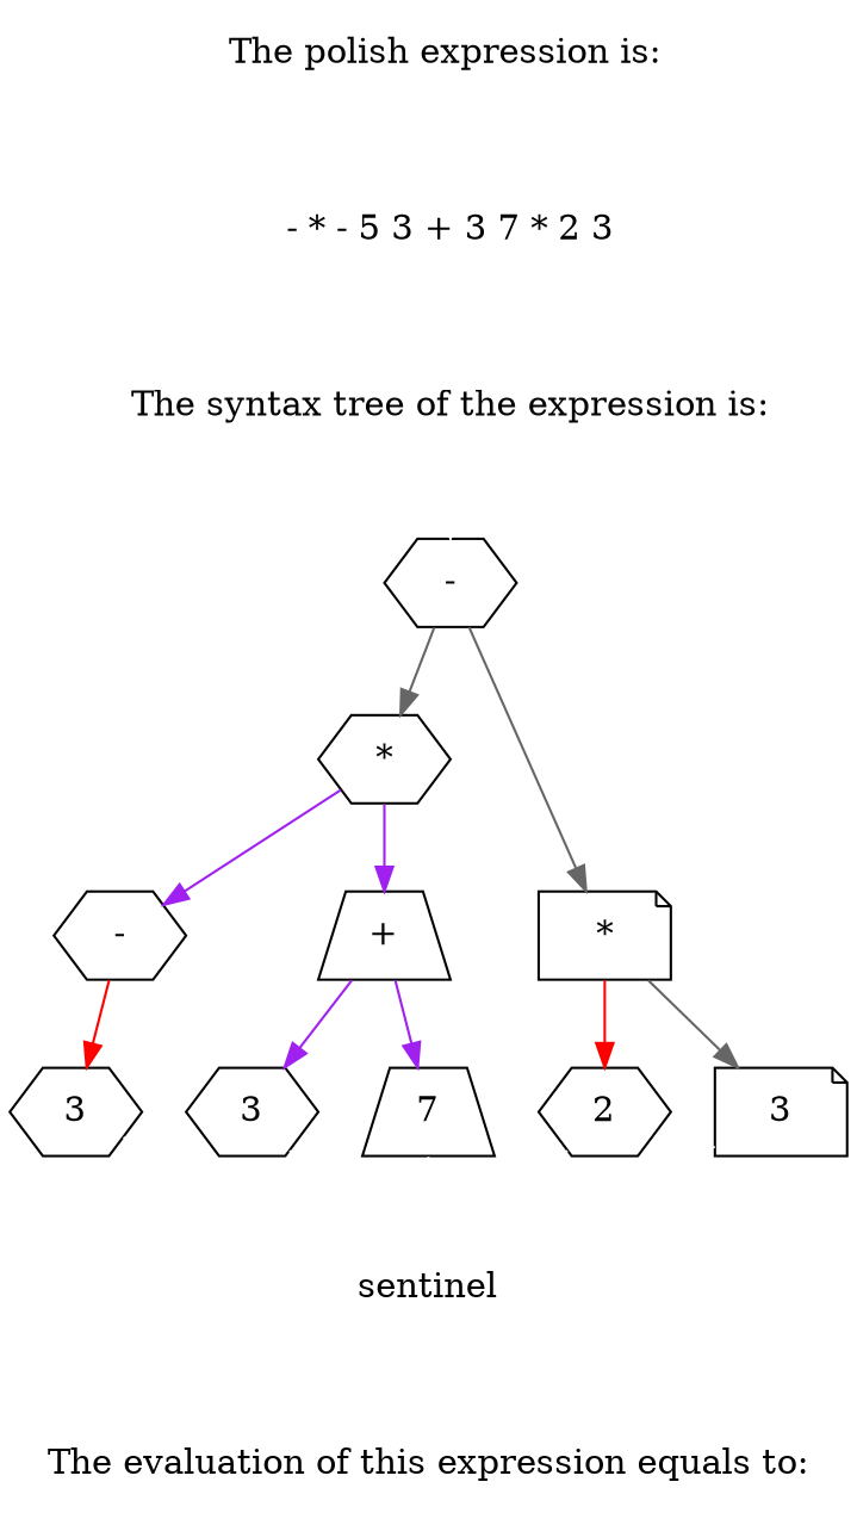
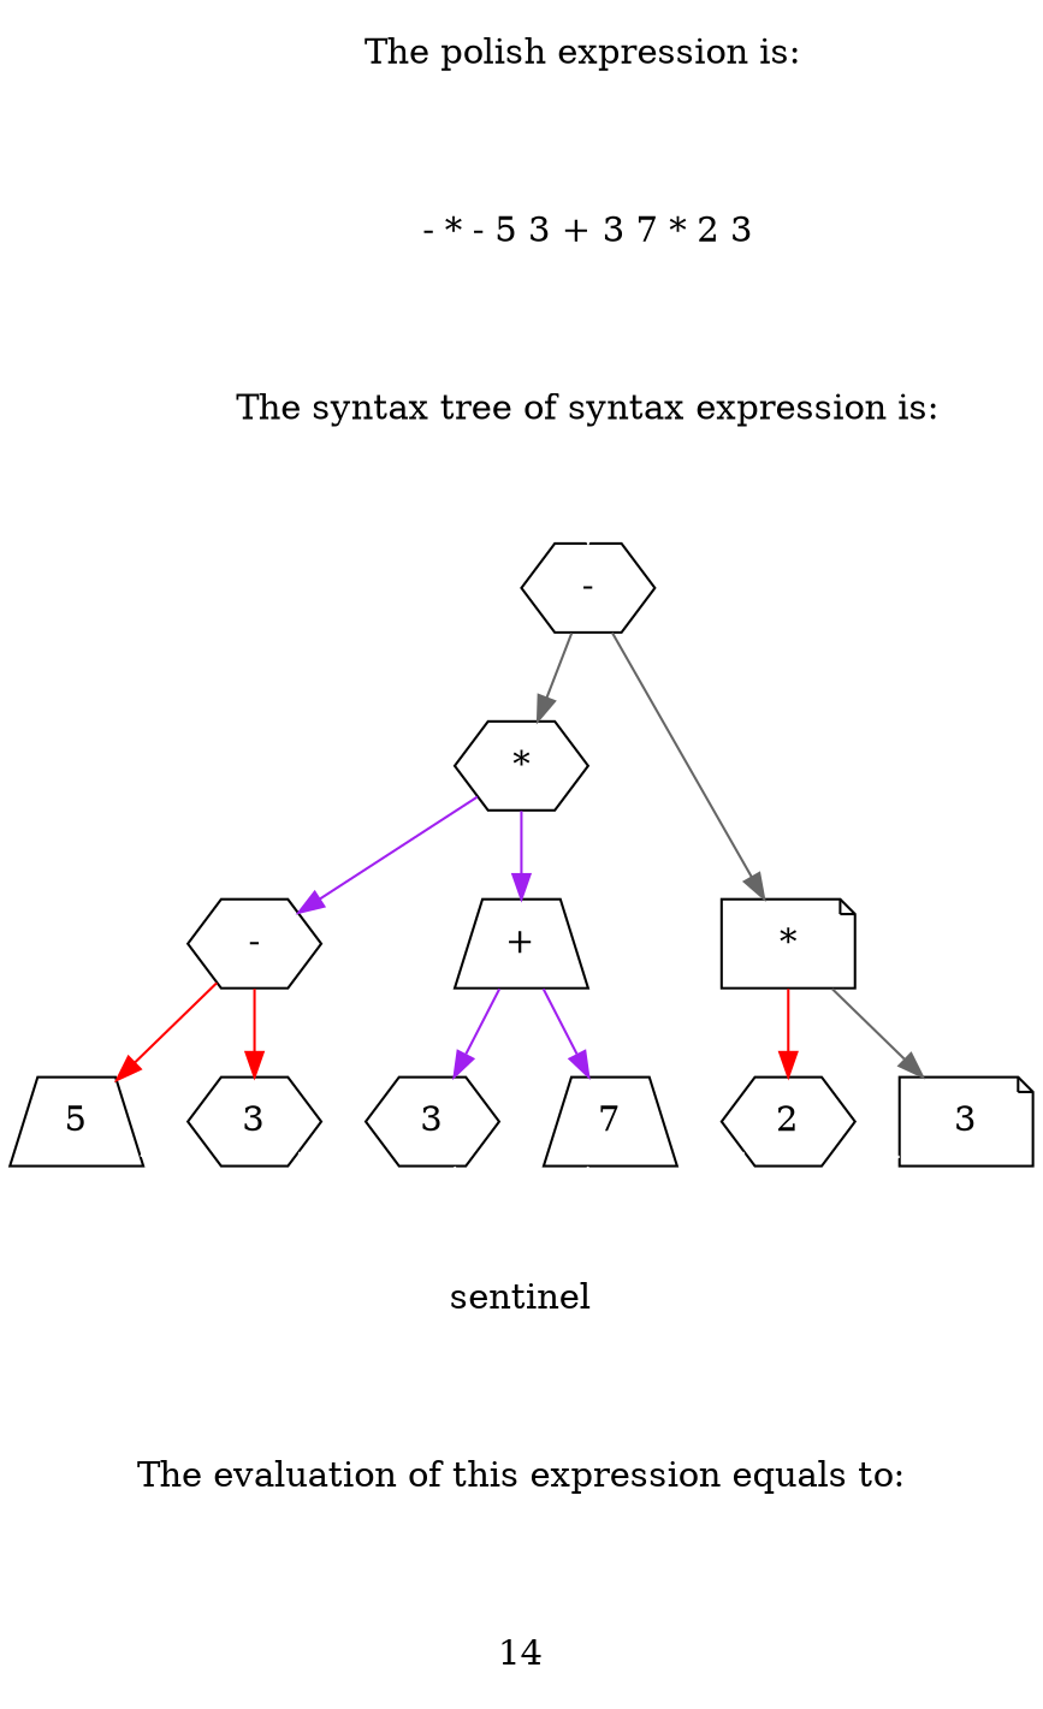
  digraph {
    node [shape=plaintext]
    edge [color=white]
    n1 [label="The polish expression is: "]
    n2 [label="- * - 5 3 + 3 7 * 2 3\n"]
-   n3 [label="The syntax tree of the expression is:"]
+   n3 [label="The syntax tree of syntax expression is:"]
    n4 [label="-" shape=hexagon]
    n5 [label="*" shape=hexagon]
    n6 [label="*" shape=note]
    n7 [label="The evaluation of this expression equals to:"]
    sentinel
+   n9 [label=14]
    n10 [label="-" shape=hexagon]
    n11 [label="+" shape=trapezium]
    n12 [label=2 shape=hexagon]
    n13 [label=3 shape=note]
+   n14 [label=5 shape=trapezium]
    n15 [label=3 shape=hexagon]
    n16 [label=3 shape=hexagon]
    n17 [label=7 shape=trapezium]
    n1 -> n2
    n2 -> n3
    n3 -> n4
    n4 -> n5 [color=gray40]
    n4 -> n6 [color=gray40]
    n5 -> n10 [color=purple]
    n5 -> n11 [color=purple]
    n6 -> n12 [color=red]
    n6 -> n13 [color=gray40]
+   n7 -> n9
    sentinel -> n7
+   n10 -> n14 [color=red]
    n10 -> n15 [color=red]
    n11 -> n16 [color=purple]
    n11 -> n17 [color=purple]
    n12 -> sentinel
    n13 -> sentinel
+   n14 -> sentinel
    n15 -> sentinel
    n16 -> sentinel
    n17 -> sentinel
  }
